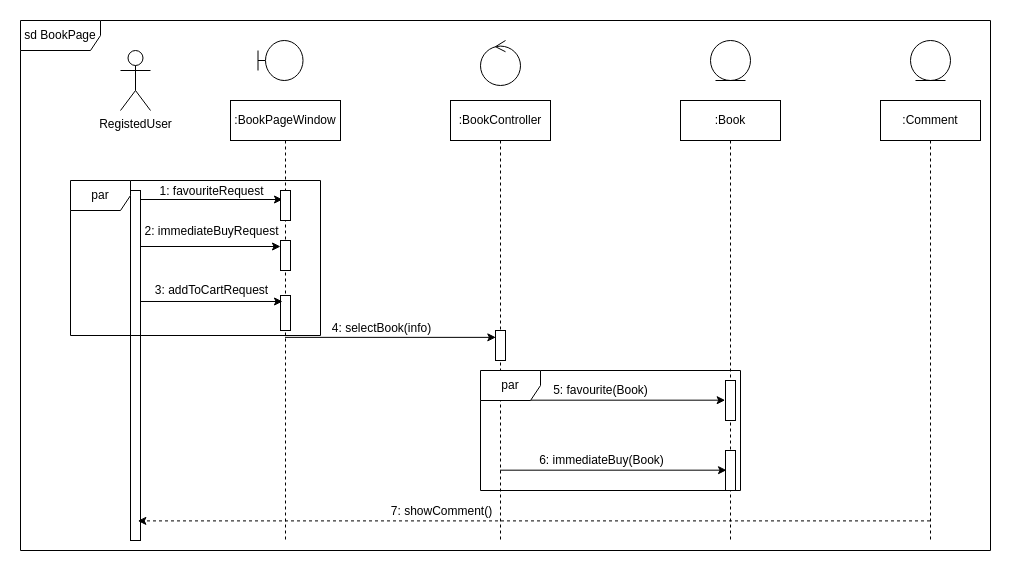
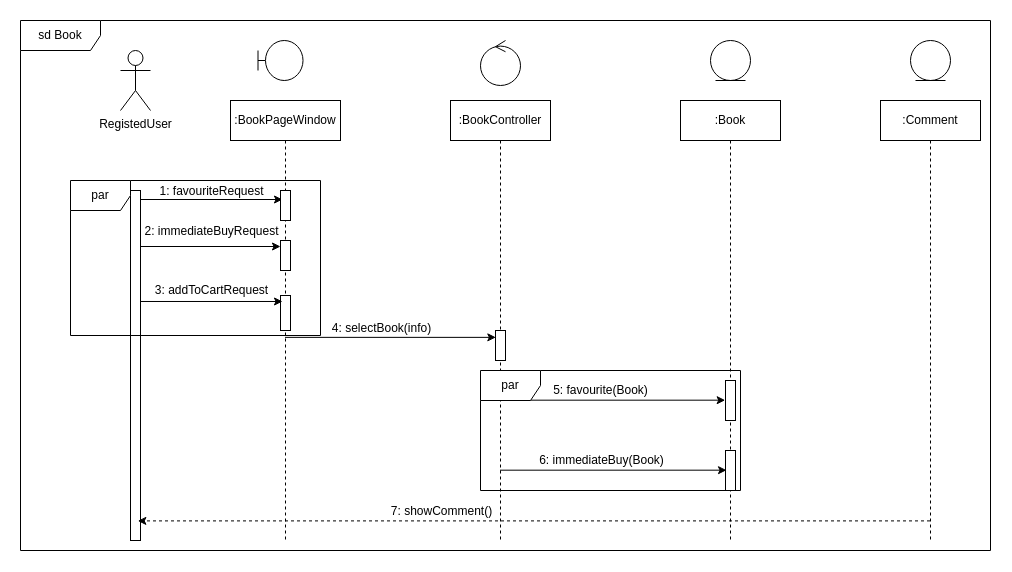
  <mxCell id="0" />
  <mxCell id="1" parent="0" />
  <mxCell id="2" value="RegistedUser" style="shape=umlActor;verticalLabelPosition=bottom;labelBackgroundColor=#ffffff;verticalAlign=top;html=1;" parent="1" vertex="1"><mxGeometry x="120" y="50" width="30" height="60" as="geometry" /></mxCell>
  <mxCell id="3" style="edgeStyle=none;rounded=0;orthogonalLoop=1;jettySize=auto;html=1;entryX=0.033;entryY=0.229;entryDx=0;entryDy=0;entryPerimeter=0;" parent="1" source="5" target="13" edge="1"><mxGeometry relative="1" as="geometry" /></mxCell>
  <mxCell id="4" value="4: selectBook(info)" style="text;html=1;resizable=0;points=[];align=center;verticalAlign=middle;labelBackgroundColor=#ffffff;" parent="3" vertex="1" connectable="0"><mxGeometry x="-0.169" y="-1" relative="1" as="geometry"><mxPoint x="7.5" y="-10" as="offset" /></mxGeometry></mxCell>
  <mxCell id="5" value=":BookPageWindow" style="shape=umlLifeline;perimeter=lifelinePerimeter;whiteSpace=wrap;html=1;container=1;collapsible=0;recursiveResize=0;outlineConnect=0;" parent="1" vertex="1"><mxGeometry x="230" y="100" width="110" height="440" as="geometry" /></mxCell>
  <mxCell id="6" value="" style="html=1;points=[];perimeter=orthogonalPerimeter;" parent="5" vertex="1"><mxGeometry x="50" y="140" width="10" height="30" as="geometry" /></mxCell>
  <mxCell id="7" value="" style="html=1;points=[];perimeter=orthogonalPerimeter;" parent="5" vertex="1"><mxGeometry x="50" y="195" width="10" height="35" as="geometry" /></mxCell>
  <mxCell id="8" style="edgeStyle=none;rounded=0;orthogonalLoop=1;jettySize=auto;html=1;entryX=-0.033;entryY=0.492;entryDx=0;entryDy=0;entryPerimeter=0;" parent="1" source="12" target="15" edge="1"><mxGeometry relative="1" as="geometry" /></mxCell>
  <mxCell id="9" value="5: favourite(Book)" style="text;html=1;resizable=0;points=[];align=center;verticalAlign=middle;labelBackgroundColor=#ffffff;" parent="8" vertex="1" connectable="0"><mxGeometry x="-0.197" y="2" relative="1" as="geometry"><mxPoint x="9.5" y="-8" as="offset" /></mxGeometry></mxCell>
  <mxCell id="10" style="edgeStyle=none;rounded=0;orthogonalLoop=1;jettySize=auto;html=1;entryX=0.1;entryY=0.492;entryDx=0;entryDy=0;entryPerimeter=0;" parent="1" source="12" target="16" edge="1"><mxGeometry relative="1" as="geometry" /></mxCell>
  <mxCell id="11" value="6: immediateBuy(Book)" style="text;html=1;resizable=0;points=[];align=center;verticalAlign=middle;labelBackgroundColor=#ffffff;" parent="10" vertex="1" connectable="0"><mxGeometry x="-0.121" y="2" relative="1" as="geometry"><mxPoint x="0.5" y="-8" as="offset" /></mxGeometry></mxCell>
  <mxCell id="12" value=":BookController" style="shape=umlLifeline;perimeter=lifelinePerimeter;whiteSpace=wrap;html=1;container=1;collapsible=0;recursiveResize=0;outlineConnect=0;" parent="1" vertex="1"><mxGeometry x="450" y="100" width="100" height="440" as="geometry" /></mxCell>
  <mxCell id="13" value="" style="html=1;points=[];perimeter=orthogonalPerimeter;" parent="12" vertex="1"><mxGeometry x="45" y="230" width="10" height="30" as="geometry" /></mxCell>
  <mxCell id="14" value=":Book" style="shape=umlLifeline;perimeter=lifelinePerimeter;whiteSpace=wrap;html=1;container=1;collapsible=0;recursiveResize=0;outlineConnect=0;" parent="1" vertex="1"><mxGeometry x="680" y="100" width="100" height="440" as="geometry" /></mxCell>
  <mxCell id="15" value="" style="html=1;points=[];perimeter=orthogonalPerimeter;" parent="14" vertex="1"><mxGeometry x="45" y="280" width="10" height="40" as="geometry" /></mxCell>
  <mxCell id="16" value="" style="html=1;points=[];perimeter=orthogonalPerimeter;" parent="14" vertex="1"><mxGeometry x="45" y="350" width="10" height="40" as="geometry" /></mxCell>
  <mxCell id="17" style="rounded=0;orthogonalLoop=1;jettySize=auto;html=1;entryX=0.2;entryY=0.3;entryDx=0;entryDy=0;entryPerimeter=0;" parent="1" source="23" target="24" edge="1"><mxGeometry relative="1" as="geometry"><mxPoint x="280" y="220" as="targetPoint" /></mxGeometry></mxCell>
  <mxCell id="18" value="1: favouriteRequest" style="text;html=1;resizable=0;points=[];align=center;verticalAlign=middle;labelBackgroundColor=#ffffff;" parent="17" vertex="1" connectable="0"><mxGeometry x="-0.221" y="2" relative="1" as="geometry"><mxPoint x="15" y="-7" as="offset" /></mxGeometry></mxCell>
  <mxCell id="19" style="edgeStyle=none;rounded=0;orthogonalLoop=1;jettySize=auto;html=1;" parent="1" source="23" edge="1"><mxGeometry relative="1" as="geometry"><mxPoint x="280" y="246" as="targetPoint" /></mxGeometry></mxCell>
  <mxCell id="20" value="2: immediateBuyRequest" style="text;html=1;resizable=0;points=[];align=center;verticalAlign=middle;labelBackgroundColor=#ffffff;" parent="19" vertex="1" connectable="0"><mxGeometry x="-0.324" y="-3" relative="1" as="geometry"><mxPoint x="23" y="-19" as="offset" /></mxGeometry></mxCell>
  <mxCell id="21" style="edgeStyle=none;rounded=0;orthogonalLoop=1;jettySize=auto;html=1;entryX=0.2;entryY=0.171;entryDx=0;entryDy=0;entryPerimeter=0;" parent="1" source="23" target="7" edge="1"><mxGeometry relative="1" as="geometry" /></mxCell>
  <mxCell id="22" value="3: addToCartRequest" style="text;html=1;resizable=0;points=[];align=center;verticalAlign=middle;labelBackgroundColor=#ffffff;" parent="21" vertex="1" connectable="0"><mxGeometry x="-0.319" y="-1" relative="1" as="geometry"><mxPoint x="22" y="-12" as="offset" /></mxGeometry></mxCell>
  <mxCell id="23" value="" style="html=1;points=[];perimeter=orthogonalPerimeter;" parent="1" vertex="1"><mxGeometry x="130" y="190" width="10" height="350" as="geometry" /></mxCell>
  <mxCell id="24" value="" style="html=1;points=[];perimeter=orthogonalPerimeter;" parent="1" vertex="1"><mxGeometry x="280" y="190" width="10" height="30" as="geometry" /></mxCell>
  <mxCell id="25" style="edgeStyle=none;rounded=0;orthogonalLoop=1;jettySize=auto;html=1;entryX=0.733;entryY=0.944;entryDx=0;entryDy=0;entryPerimeter=0;dashed=1;" parent="1" source="27" target="23" edge="1"><mxGeometry relative="1" as="geometry" /></mxCell>
  <mxCell id="26" value="7: showComment()" style="text;html=1;resizable=0;points=[];align=center;verticalAlign=middle;labelBackgroundColor=#ffffff;" parent="25" vertex="1" connectable="0"><mxGeometry x="0.32" y="3" relative="1" as="geometry"><mxPoint x="33.5" y="-13" as="offset" /></mxGeometry></mxCell>
  <mxCell id="27" value=":Comment" style="shape=umlLifeline;perimeter=lifelinePerimeter;whiteSpace=wrap;html=1;container=1;collapsible=0;recursiveResize=0;outlineConnect=0;" parent="1" vertex="1"><mxGeometry x="880" y="100" width="100" height="440" as="geometry" /></mxCell>
  <mxCell id="28" value="par" style="shape=umlFrame;whiteSpace=wrap;html=1;" parent="1" vertex="1"><mxGeometry x="70" y="180" width="250" height="155" as="geometry" /></mxCell>
  <mxCell id="29" value="" style="shape=umlBoundary;whiteSpace=wrap;html=1;" parent="1" vertex="1"><mxGeometry x="257.5" y="40" width="45" height="40" as="geometry" /></mxCell>
  <mxCell id="30" value="par" style="shape=umlFrame;whiteSpace=wrap;html=1;" parent="1" vertex="1"><mxGeometry x="480" y="370" width="260" height="120" as="geometry" /></mxCell>
  <mxCell id="31" value="" style="ellipse;shape=umlControl;whiteSpace=wrap;html=1;" parent="1" vertex="1"><mxGeometry x="480" y="40" width="40" height="45" as="geometry" /></mxCell>
  <mxCell id="32" value="" style="ellipse;shape=umlEntity;whiteSpace=wrap;html=1;" parent="1" vertex="1"><mxGeometry x="710" y="40" width="40" height="40" as="geometry" /></mxCell>
  <mxCell id="33" value="" style="ellipse;shape=umlEntity;whiteSpace=wrap;html=1;" parent="1" vertex="1"><mxGeometry x="910" y="40" width="40" height="40" as="geometry" /></mxCell>
- <mxCell id="34" value="sd BookPage" style="shape=umlFrame;whiteSpace=wrap;html=1;width=80;height=30;" vertex="1" parent="1"><mxGeometry x="20" y="20" width="970" height="530" as="geometry" /></mxCell>
+ <mxCell id="34" value="sd Book" style="shape=umlFrame;whiteSpace=wrap;html=1;width=80;height=30;" vertex="1" parent="1"><mxGeometry x="20" y="20" width="970" height="530" as="geometry" /></mxCell>
